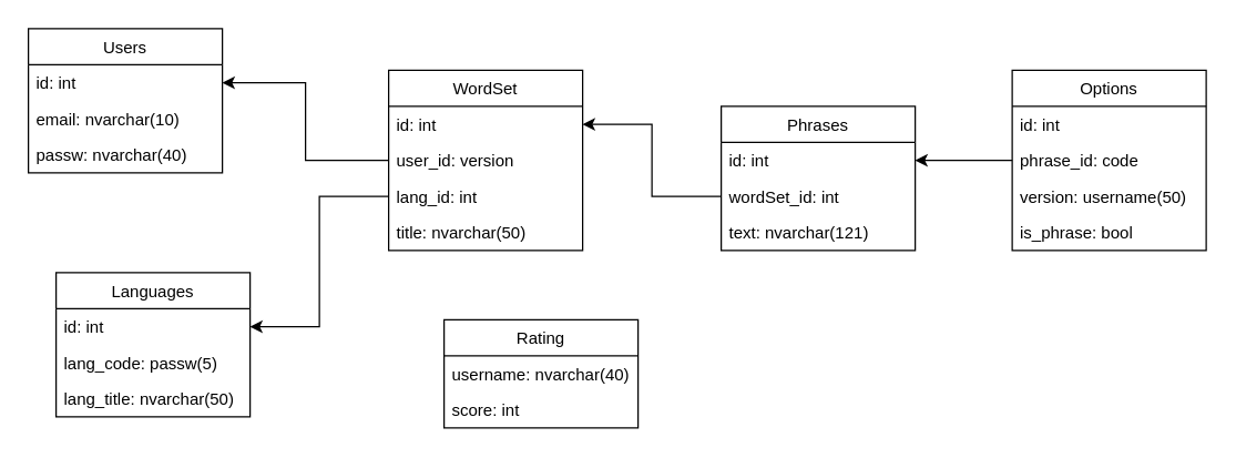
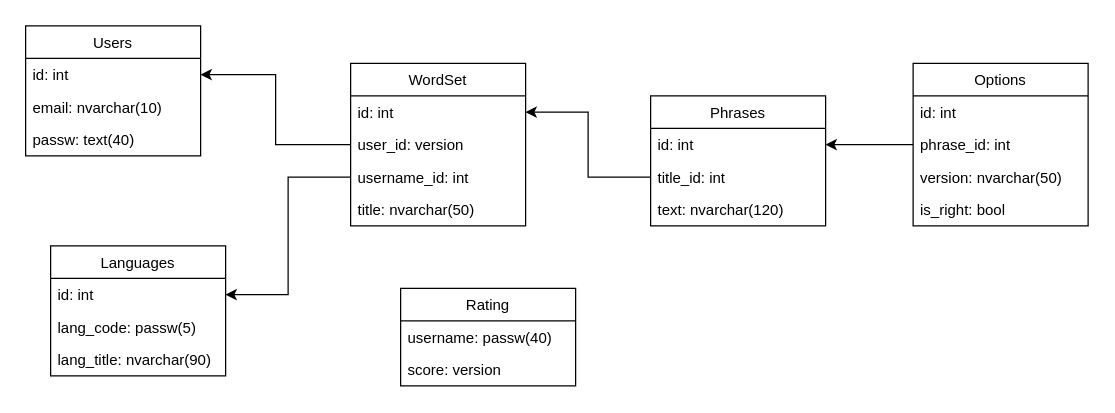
  <mxCell id="0" />
  <mxCell id="1" parent="0" />
  <mxCell id="2" value="Users" style="swimlane;fontStyle=0;childLayout=stackLayout;horizontal=1;startSize=26;fillColor=none;horizontalStack=0;resizeParent=1;resizeParentMax=0;resizeLast=0;collapsible=1;marginBottom=0;" vertex="1" parent="1"><mxGeometry x="20" y="20" width="140" height="104" as="geometry" /></mxCell>
  <mxCell id="3" value="id: int" style="text;strokeColor=none;fillColor=none;align=left;verticalAlign=top;spacingLeft=4;spacingRight=4;overflow=hidden;rotatable=0;points=[[0,0.5],[1,0.5]];portConstraint=eastwest;" vertex="1" parent="2"><mxGeometry y="26" width="140" height="26" as="geometry" /></mxCell>
  <mxCell id="4" value="email: nvarchar(10)" style="text;strokeColor=none;fillColor=none;align=left;verticalAlign=top;spacingLeft=4;spacingRight=4;overflow=hidden;rotatable=0;points=[[0,0.5],[1,0.5]];portConstraint=eastwest;" vertex="1" parent="2"><mxGeometry y="52" width="140" height="26" as="geometry" /></mxCell>
- <mxCell id="5" value="passw: nvarchar(40)" style="text;strokeColor=none;fillColor=none;align=left;verticalAlign=top;spacingLeft=4;spacingRight=4;overflow=hidden;rotatable=0;points=[[0,0.5],[1,0.5]];portConstraint=eastwest;" vertex="1" parent="2"><mxGeometry y="78" width="140" height="26" as="geometry" /></mxCell>
+ <mxCell id="5" value="passw: text(40)" style="text;strokeColor=none;fillColor=none;align=left;verticalAlign=top;spacingLeft=4;spacingRight=4;overflow=hidden;rotatable=0;points=[[0,0.5],[1,0.5]];portConstraint=eastwest;" vertex="1" parent="2"><mxGeometry y="78" width="140" height="26" as="geometry" /></mxCell>
  <mxCell id="6" value="Phrases" style="swimlane;fontStyle=0;childLayout=stackLayout;horizontal=1;startSize=26;fillColor=none;horizontalStack=0;resizeParent=1;resizeParentMax=0;resizeLast=0;collapsible=1;marginBottom=0;" vertex="1" parent="1"><mxGeometry x="520" y="76" width="140" height="104" as="geometry" /></mxCell>
  <mxCell id="7" value="id: int" style="text;strokeColor=none;fillColor=none;align=left;verticalAlign=top;spacingLeft=4;spacingRight=4;overflow=hidden;rotatable=0;points=[[0,0.5],[1,0.5]];portConstraint=eastwest;" vertex="1" parent="6"><mxGeometry y="26" width="140" height="26" as="geometry" /></mxCell>
- <mxCell id="8" value="wordSet_id: int" style="text;strokeColor=none;fillColor=none;align=left;verticalAlign=top;spacingLeft=4;spacingRight=4;overflow=hidden;rotatable=0;points=[[0,0.5],[1,0.5]];portConstraint=eastwest;" vertex="1" parent="6"><mxGeometry y="52" width="140" height="26" as="geometry" /></mxCell>
- <mxCell id="9" value="text: nvarchar(121)" style="text;strokeColor=none;fillColor=none;align=left;verticalAlign=top;spacingLeft=4;spacingRight=4;overflow=hidden;rotatable=0;points=[[0,0.5],[1,0.5]];portConstraint=eastwest;" vertex="1" parent="6"><mxGeometry y="78" width="140" height="26" as="geometry" /></mxCell>
+ <mxCell id="8" value="title_id: int" style="text;strokeColor=none;fillColor=none;align=left;verticalAlign=top;spacingLeft=4;spacingRight=4;overflow=hidden;rotatable=0;points=[[0,0.5],[1,0.5]];portConstraint=eastwest;" vertex="1" parent="6"><mxGeometry y="52" width="140" height="26" as="geometry" /></mxCell>
+ <mxCell id="9" value="text: nvarchar(120)" style="text;strokeColor=none;fillColor=none;align=left;verticalAlign=top;spacingLeft=4;spacingRight=4;overflow=hidden;rotatable=0;points=[[0,0.5],[1,0.5]];portConstraint=eastwest;" vertex="1" parent="6"><mxGeometry y="78" width="140" height="26" as="geometry" /></mxCell>
  <mxCell id="10" value="Options" style="swimlane;fontStyle=0;childLayout=stackLayout;horizontal=1;startSize=26;fillColor=none;horizontalStack=0;resizeParent=1;resizeParentMax=0;resizeLast=0;collapsible=1;marginBottom=0;" vertex="1" parent="1"><mxGeometry x="730" y="50" width="140" height="130" as="geometry" /></mxCell>
  <mxCell id="11" value="id: int" style="text;strokeColor=none;fillColor=none;align=left;verticalAlign=top;spacingLeft=4;spacingRight=4;overflow=hidden;rotatable=0;points=[[0,0.5],[1,0.5]];portConstraint=eastwest;" vertex="1" parent="10"><mxGeometry y="26" width="140" height="26" as="geometry" /></mxCell>
- <mxCell id="12" value="phrase_id: code" style="text;strokeColor=none;fillColor=none;align=left;verticalAlign=top;spacingLeft=4;spacingRight=4;overflow=hidden;rotatable=0;points=[[0,0.5],[1,0.5]];portConstraint=eastwest;" vertex="1" parent="10"><mxGeometry y="52" width="140" height="26" as="geometry" /></mxCell>
- <mxCell id="13" value="version: username(50)" style="text;strokeColor=none;fillColor=none;align=left;verticalAlign=top;spacingLeft=4;spacingRight=4;overflow=hidden;rotatable=0;points=[[0,0.5],[1,0.5]];portConstraint=eastwest;" vertex="1" parent="10"><mxGeometry y="78" width="140" height="26" as="geometry" /></mxCell>
- <mxCell id="14" value="is_phrase: bool" style="text;strokeColor=none;fillColor=none;align=left;verticalAlign=top;spacingLeft=4;spacingRight=4;overflow=hidden;rotatable=0;points=[[0,0.5],[1,0.5]];portConstraint=eastwest;" vertex="1" parent="10"><mxGeometry y="104" width="140" height="26" as="geometry" /></mxCell>
+ <mxCell id="12" value="phrase_id: int" style="text;strokeColor=none;fillColor=none;align=left;verticalAlign=top;spacingLeft=4;spacingRight=4;overflow=hidden;rotatable=0;points=[[0,0.5],[1,0.5]];portConstraint=eastwest;" vertex="1" parent="10"><mxGeometry y="52" width="140" height="26" as="geometry" /></mxCell>
+ <mxCell id="13" value="version: nvarchar(50)" style="text;strokeColor=none;fillColor=none;align=left;verticalAlign=top;spacingLeft=4;spacingRight=4;overflow=hidden;rotatable=0;points=[[0,0.5],[1,0.5]];portConstraint=eastwest;" vertex="1" parent="10"><mxGeometry y="78" width="140" height="26" as="geometry" /></mxCell>
+ <mxCell id="14" value="is_right: bool" style="text;strokeColor=none;fillColor=none;align=left;verticalAlign=top;spacingLeft=4;spacingRight=4;overflow=hidden;rotatable=0;points=[[0,0.5],[1,0.5]];portConstraint=eastwest;" vertex="1" parent="10"><mxGeometry y="104" width="140" height="26" as="geometry" /></mxCell>
  <mxCell id="15" value="Languages" style="swimlane;fontStyle=0;childLayout=stackLayout;horizontal=1;startSize=26;fillColor=none;horizontalStack=0;resizeParent=1;resizeParentMax=0;resizeLast=0;collapsible=1;marginBottom=0;" vertex="1" parent="1"><mxGeometry x="40" y="196" width="140" height="104" as="geometry" /></mxCell>
  <mxCell id="16" value="id: int" style="text;strokeColor=none;fillColor=none;align=left;verticalAlign=top;spacingLeft=4;spacingRight=4;overflow=hidden;rotatable=0;points=[[0,0.5],[1,0.5]];portConstraint=eastwest;" vertex="1" parent="15"><mxGeometry y="26" width="140" height="26" as="geometry" /></mxCell>
  <mxCell id="17" value="lang_code: passw(5)" style="text;strokeColor=none;fillColor=none;align=left;verticalAlign=top;spacingLeft=4;spacingRight=4;overflow=hidden;rotatable=0;points=[[0,0.5],[1,0.5]];portConstraint=eastwest;" vertex="1" parent="15"><mxGeometry y="52" width="140" height="26" as="geometry" /></mxCell>
- <mxCell id="18" value="lang_title: nvarchar(50)" style="text;strokeColor=none;fillColor=none;align=left;verticalAlign=top;spacingLeft=4;spacingRight=4;overflow=hidden;rotatable=0;points=[[0,0.5],[1,0.5]];portConstraint=eastwest;" vertex="1" parent="15"><mxGeometry y="78" width="140" height="26" as="geometry" /></mxCell>
+ <mxCell id="18" value="lang_title: nvarchar(90)" style="text;strokeColor=none;fillColor=none;align=left;verticalAlign=top;spacingLeft=4;spacingRight=4;overflow=hidden;rotatable=0;points=[[0,0.5],[1,0.5]];portConstraint=eastwest;" vertex="1" parent="15"><mxGeometry y="78" width="140" height="26" as="geometry" /></mxCell>
  <mxCell id="19" style="edgeStyle=orthogonalEdgeStyle;rounded=0;orthogonalLoop=1;jettySize=auto;html=1;exitX=0;exitY=0.5;exitDx=0;exitDy=0;entryX=1;entryY=0.5;entryDx=0;entryDy=0;" edge="1" parent="1" source="12" target="7"><mxGeometry relative="1" as="geometry" /></mxCell>
  <mxCell id="20" value="WordSet" style="swimlane;fontStyle=0;childLayout=stackLayout;horizontal=1;startSize=26;fillColor=none;horizontalStack=0;resizeParent=1;resizeParentMax=0;resizeLast=0;collapsible=1;marginBottom=0;" vertex="1" parent="1"><mxGeometry x="280" y="50" width="140" height="130" as="geometry" /></mxCell>
  <mxCell id="21" value="id: int" style="text;strokeColor=none;fillColor=none;align=left;verticalAlign=top;spacingLeft=4;spacingRight=4;overflow=hidden;rotatable=0;points=[[0,0.5],[1,0.5]];portConstraint=eastwest;" vertex="1" parent="20"><mxGeometry y="26" width="140" height="26" as="geometry" /></mxCell>
  <mxCell id="22" value="user_id: version" style="text;strokeColor=none;fillColor=none;align=left;verticalAlign=top;spacingLeft=4;spacingRight=4;overflow=hidden;rotatable=0;points=[[0,0.5],[1,0.5]];portConstraint=eastwest;" vertex="1" parent="20"><mxGeometry y="52" width="140" height="26" as="geometry" /></mxCell>
- <mxCell id="23" value="lang_id: int" style="text;strokeColor=none;fillColor=none;align=left;verticalAlign=top;spacingLeft=4;spacingRight=4;overflow=hidden;rotatable=0;points=[[0,0.5],[1,0.5]];portConstraint=eastwest;" vertex="1" parent="20"><mxGeometry y="78" width="140" height="26" as="geometry" /></mxCell>
+ <mxCell id="23" value="username_id: int" style="text;strokeColor=none;fillColor=none;align=left;verticalAlign=top;spacingLeft=4;spacingRight=4;overflow=hidden;rotatable=0;points=[[0,0.5],[1,0.5]];portConstraint=eastwest;" vertex="1" parent="20"><mxGeometry y="78" width="140" height="26" as="geometry" /></mxCell>
  <mxCell id="24" value="title: nvarchar(50)" style="text;strokeColor=none;fillColor=none;align=left;verticalAlign=top;spacingLeft=4;spacingRight=4;overflow=hidden;rotatable=0;points=[[0,0.5],[1,0.5]];portConstraint=eastwest;" vertex="1" parent="20"><mxGeometry y="104" width="140" height="26" as="geometry" /></mxCell>
  <mxCell id="25" style="edgeStyle=orthogonalEdgeStyle;rounded=0;orthogonalLoop=1;jettySize=auto;html=1;exitX=0;exitY=0.5;exitDx=0;exitDy=0;entryX=1;entryY=0.5;entryDx=0;entryDy=0;" edge="1" parent="1" source="22" target="3"><mxGeometry relative="1" as="geometry" /></mxCell>
  <mxCell id="26" style="edgeStyle=orthogonalEdgeStyle;rounded=0;orthogonalLoop=1;jettySize=auto;html=1;exitX=0;exitY=0.5;exitDx=0;exitDy=0;entryX=1;entryY=0.5;entryDx=0;entryDy=0;" edge="1" parent="1" source="23" target="16"><mxGeometry relative="1" as="geometry" /></mxCell>
  <mxCell id="27" style="edgeStyle=orthogonalEdgeStyle;rounded=0;orthogonalLoop=1;jettySize=auto;html=1;exitX=0;exitY=0.5;exitDx=0;exitDy=0;entryX=1;entryY=0.5;entryDx=0;entryDy=0;" edge="1" parent="1" source="8" target="21"><mxGeometry relative="1" as="geometry" /></mxCell>
  <mxCell id="28" value="Rating" style="swimlane;fontStyle=0;childLayout=stackLayout;horizontal=1;startSize=26;fillColor=none;horizontalStack=0;resizeParent=1;resizeParentMax=0;resizeLast=0;collapsible=1;marginBottom=0;" vertex="1" parent="1"><mxGeometry x="320" y="230" width="140" height="78" as="geometry" /></mxCell>
- <mxCell id="29" value="username: nvarchar(40)" style="text;strokeColor=none;fillColor=none;align=left;verticalAlign=top;spacingLeft=4;spacingRight=4;overflow=hidden;rotatable=0;points=[[0,0.5],[1,0.5]];portConstraint=eastwest;" vertex="1" parent="28"><mxGeometry y="26" width="140" height="26" as="geometry" /></mxCell>
- <mxCell id="30" value="score: int" style="text;strokeColor=none;fillColor=none;align=left;verticalAlign=top;spacingLeft=4;spacingRight=4;overflow=hidden;rotatable=0;points=[[0,0.5],[1,0.5]];portConstraint=eastwest;" vertex="1" parent="28"><mxGeometry y="52" width="140" height="26" as="geometry" /></mxCell>
+ <mxCell id="29" value="username: passw(40)" style="text;strokeColor=none;fillColor=none;align=left;verticalAlign=top;spacingLeft=4;spacingRight=4;overflow=hidden;rotatable=0;points=[[0,0.5],[1,0.5]];portConstraint=eastwest;" vertex="1" parent="28"><mxGeometry y="26" width="140" height="26" as="geometry" /></mxCell>
+ <mxCell id="30" value="score: version" style="text;strokeColor=none;fillColor=none;align=left;verticalAlign=top;spacingLeft=4;spacingRight=4;overflow=hidden;rotatable=0;points=[[0,0.5],[1,0.5]];portConstraint=eastwest;" vertex="1" parent="28"><mxGeometry y="52" width="140" height="26" as="geometry" /></mxCell>
